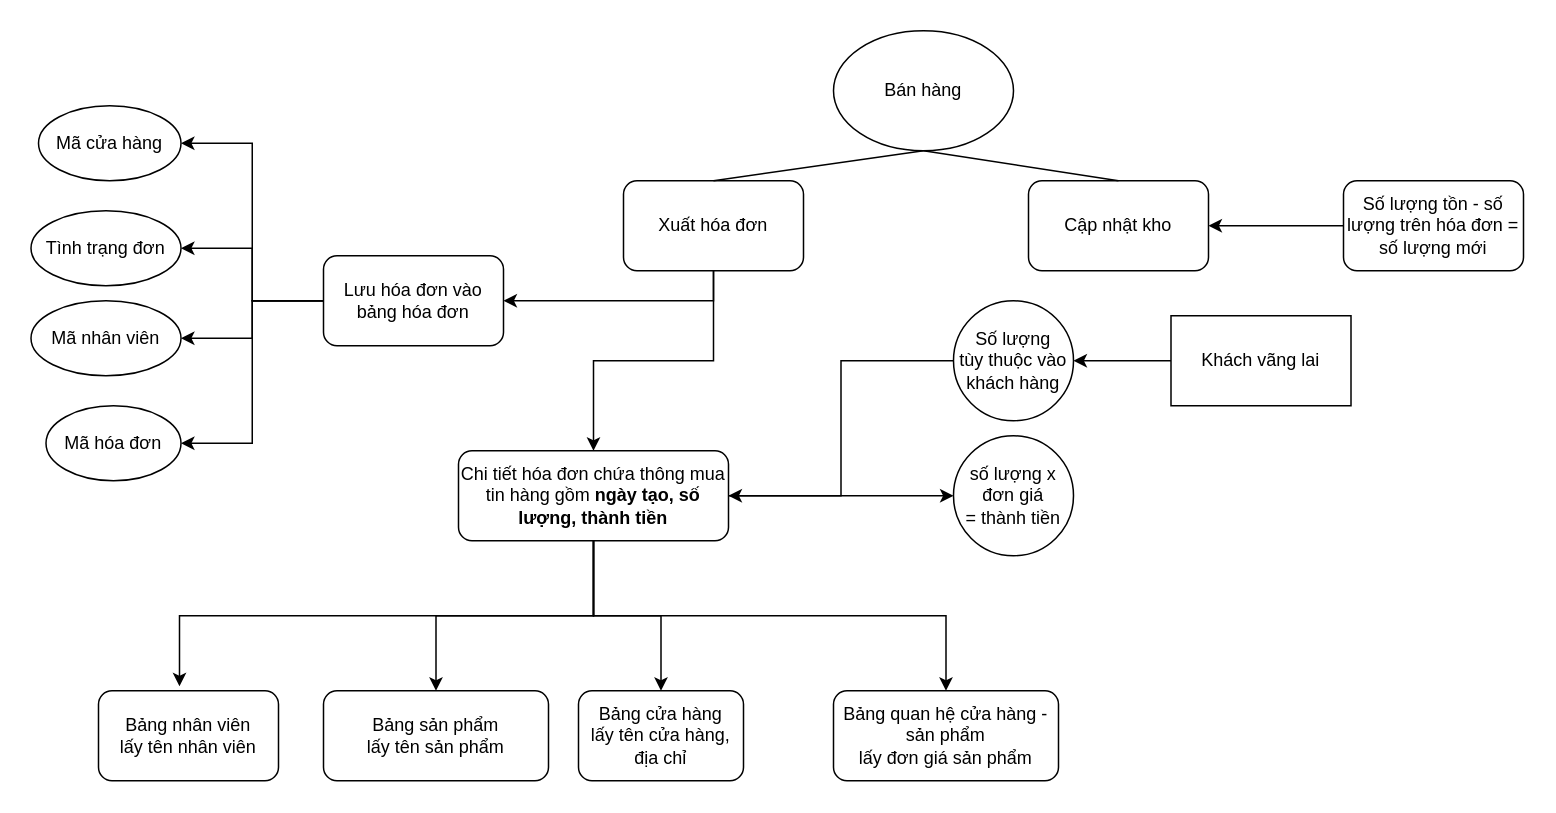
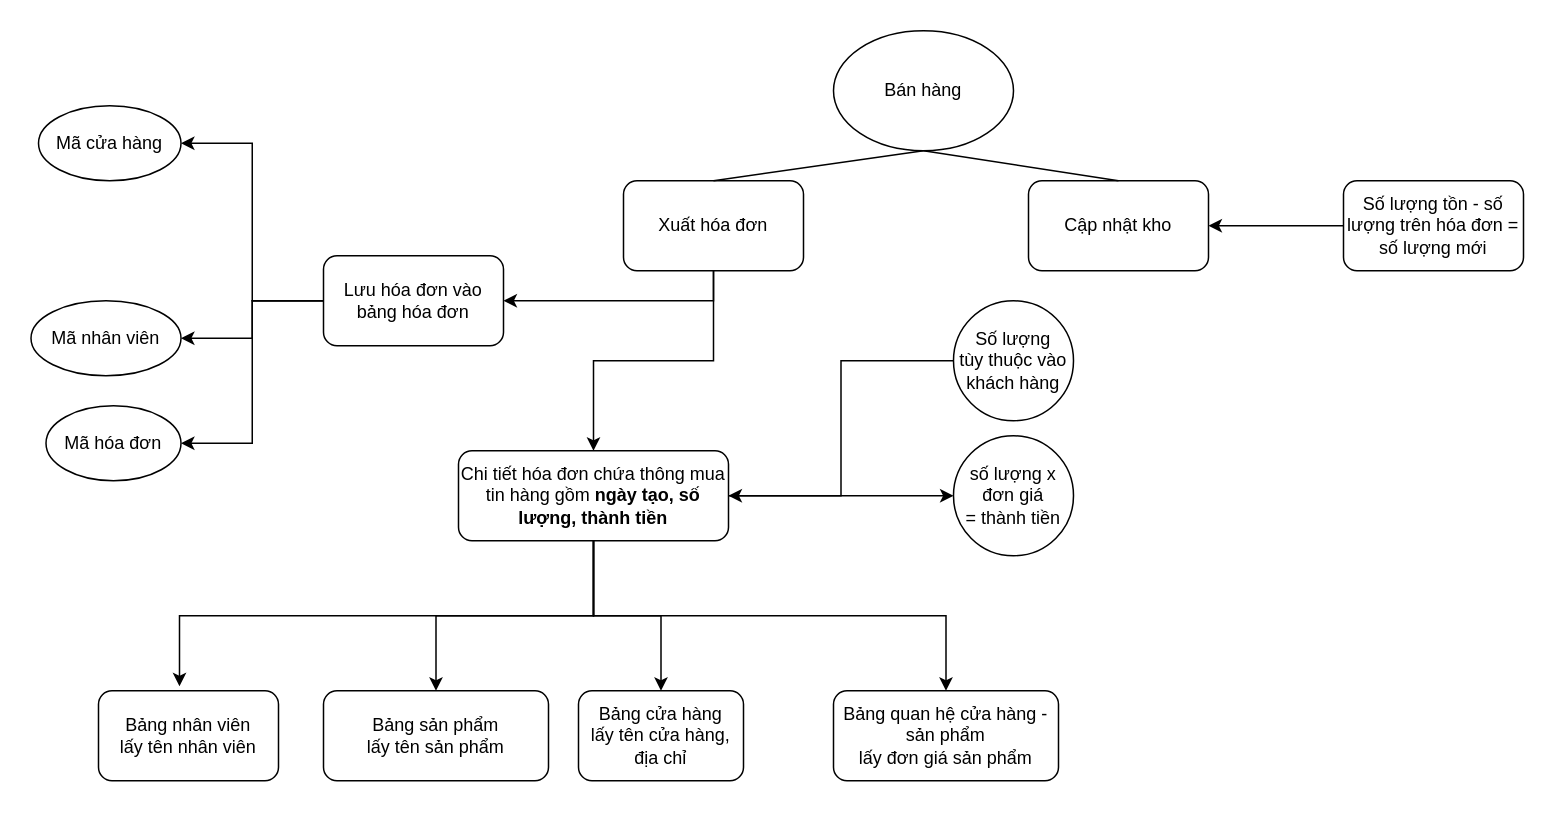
  <mxCell id="0" />
  <mxCell id="1" parent="0" />
  <mxCell id="2" value="Bán hàng" style="ellipse;whiteSpace=wrap;html=1;" vertex="1" parent="1"><mxGeometry x="555" y="20" width="120" height="80" as="geometry" /></mxCell>
  <mxCell id="3" style="edgeStyle=orthogonalEdgeStyle;rounded=0;orthogonalLoop=1;jettySize=auto;html=1;exitX=0.5;exitY=1;exitDx=0;exitDy=0;" edge="1" parent="1" source="5" target="19"><mxGeometry relative="1" as="geometry" /></mxCell>
  <mxCell id="4" style="edgeStyle=orthogonalEdgeStyle;rounded=0;orthogonalLoop=1;jettySize=auto;html=1;exitX=0.5;exitY=1;exitDx=0;exitDy=0;entryX=0.5;entryY=0;entryDx=0;entryDy=0;" edge="1" parent="1" source="5" target="14"><mxGeometry relative="1" as="geometry" /></mxCell>
  <mxCell id="5" value="Xuất hóa đơn" style="rounded=1;whiteSpace=wrap;html=1;" vertex="1" parent="1"><mxGeometry x="415" y="120" width="120" height="60" as="geometry" /></mxCell>
  <mxCell id="6" value="Cập nhật kho" style="rounded=1;whiteSpace=wrap;html=1;" vertex="1" parent="1"><mxGeometry x="685" y="120" width="120" height="60" as="geometry" /></mxCell>
  <mxCell id="7" value="" style="endArrow=none;html=1;entryX=0.5;entryY=0;entryDx=0;entryDy=0;exitX=0.5;exitY=1;exitDx=0;exitDy=0;" edge="1" parent="1" source="2" target="5"><mxGeometry width="50" height="50" relative="1" as="geometry"><mxPoint x="605" y="150" as="sourcePoint" /><mxPoint x="655" y="100" as="targetPoint" /></mxGeometry></mxCell>
  <mxCell id="8" value="" style="endArrow=none;html=1;entryX=0.5;entryY=0;entryDx=0;entryDy=0;exitX=0.5;exitY=1;exitDx=0;exitDy=0;" edge="1" parent="1" source="2" target="6"><mxGeometry width="50" height="50" relative="1" as="geometry"><mxPoint x="615" y="140" as="sourcePoint" /><mxPoint x="775" y="130" as="targetPoint" /></mxGeometry></mxCell>
  <mxCell id="9" style="edgeStyle=orthogonalEdgeStyle;rounded=0;orthogonalLoop=1;jettySize=auto;html=1;exitX=0.5;exitY=1;exitDx=0;exitDy=0;entryX=0.5;entryY=0;entryDx=0;entryDy=0;" edge="1" parent="1" source="14" target="21"><mxGeometry relative="1" as="geometry" /></mxCell>
  <mxCell id="10" style="edgeStyle=orthogonalEdgeStyle;rounded=0;orthogonalLoop=1;jettySize=auto;html=1;exitX=0.5;exitY=1;exitDx=0;exitDy=0;entryX=0.5;entryY=0;entryDx=0;entryDy=0;" edge="1" parent="1" source="14" target="20"><mxGeometry relative="1" as="geometry" /></mxCell>
  <mxCell id="11" style="edgeStyle=orthogonalEdgeStyle;rounded=0;orthogonalLoop=1;jettySize=auto;html=1;exitX=0.5;exitY=1;exitDx=0;exitDy=0;entryX=0.5;entryY=0;entryDx=0;entryDy=0;" edge="1" parent="1" source="14" target="22"><mxGeometry relative="1" as="geometry" /></mxCell>
  <mxCell id="12" style="edgeStyle=orthogonalEdgeStyle;rounded=0;orthogonalLoop=1;jettySize=auto;html=1;exitX=0.5;exitY=1;exitDx=0;exitDy=0;entryX=0.45;entryY=-0.05;entryDx=0;entryDy=0;entryPerimeter=0;" edge="1" parent="1" source="14" target="23"><mxGeometry relative="1" as="geometry" /></mxCell>
  <mxCell id="13" style="edgeStyle=orthogonalEdgeStyle;rounded=0;orthogonalLoop=1;jettySize=auto;html=1;exitX=1;exitY=0.5;exitDx=0;exitDy=0;entryX=0;entryY=0.5;entryDx=0;entryDy=0;" edge="1" parent="1" source="14" target="26"><mxGeometry relative="1" as="geometry" /></mxCell>
  <mxCell id="14" value="Chi tiết hóa đơn chứa thông mua tin hàng gồm &lt;b&gt;ngày tạo, số lượng, thành tiền&lt;/b&gt;" style="rounded=1;whiteSpace=wrap;html=1;" vertex="1" parent="1"><mxGeometry x="305" y="300" width="180" height="60" as="geometry" /></mxCell>
  <mxCell id="15" style="edgeStyle=orthogonalEdgeStyle;rounded=0;orthogonalLoop=1;jettySize=auto;html=1;exitX=0;exitY=0.5;exitDx=0;exitDy=0;entryX=1;entryY=0.5;entryDx=0;entryDy=0;" edge="1" parent="1" source="19" target="29"><mxGeometry relative="1" as="geometry" /></mxCell>
  <mxCell id="16" style="edgeStyle=orthogonalEdgeStyle;rounded=0;orthogonalLoop=1;jettySize=auto;html=1;exitX=0;exitY=0.5;exitDx=0;exitDy=0;entryX=1;entryY=0.5;entryDx=0;entryDy=0;" edge="1" parent="1" source="19" target="30"><mxGeometry relative="1" as="geometry" /></mxCell>
- <mxCell id="17" style="edgeStyle=orthogonalEdgeStyle;rounded=0;orthogonalLoop=1;jettySize=auto;html=1;exitX=0;exitY=0.5;exitDx=0;exitDy=0;entryX=1;entryY=0.5;entryDx=0;entryDy=0;" edge="1" parent="1" source="19" target="31"><mxGeometry relative="1" as="geometry" /></mxCell>
  <mxCell id="18" style="edgeStyle=orthogonalEdgeStyle;rounded=0;orthogonalLoop=1;jettySize=auto;html=1;exitX=0;exitY=0.5;exitDx=0;exitDy=0;entryX=1;entryY=0.5;entryDx=0;entryDy=0;" edge="1" parent="1" source="19" target="32"><mxGeometry relative="1" as="geometry" /></mxCell>
  <mxCell id="19" value="Lưu hóa đơn vào bảng hóa đơn" style="rounded=1;whiteSpace=wrap;html=1;" vertex="1" parent="1"><mxGeometry x="215" y="170" width="120" height="60" as="geometry" /></mxCell>
  <mxCell id="20" value="Bảng cửa hàng&lt;br&gt;lấy tên cửa hàng, địa chỉ" style="rounded=1;whiteSpace=wrap;html=1;" vertex="1" parent="1"><mxGeometry x="385" y="460" width="110" height="60" as="geometry" /></mxCell>
  <mxCell id="21" value="Bảng sản phẩm&lt;br&gt;lấy tên sản phẩm" style="rounded=1;whiteSpace=wrap;html=1;" vertex="1" parent="1"><mxGeometry x="215" y="460" width="150" height="60" as="geometry" /></mxCell>
  <mxCell id="22" value="Bảng quan hệ cửa hàng - sản phẩm&lt;br&gt;lấy đơn giá sản phẩm" style="rounded=1;whiteSpace=wrap;html=1;" vertex="1" parent="1"><mxGeometry x="555" y="460" width="150" height="60" as="geometry" /></mxCell>
  <mxCell id="23" value="Bảng nhân viên&lt;br&gt;lấy tên nhân viên" style="rounded=1;whiteSpace=wrap;html=1;" vertex="1" parent="1"><mxGeometry x="65" y="460" width="120" height="60" as="geometry" /></mxCell>
  <mxCell id="24" style="edgeStyle=orthogonalEdgeStyle;rounded=0;orthogonalLoop=1;jettySize=auto;html=1;exitX=0;exitY=0.5;exitDx=0;exitDy=0;entryX=1;entryY=0.5;entryDx=0;entryDy=0;" edge="1" parent="1" source="25" target="14"><mxGeometry relative="1" as="geometry" /></mxCell>
  <mxCell id="25" value="Số lượng&lt;br&gt;tùy thuộc vào khách hàng" style="ellipse;whiteSpace=wrap;html=1;aspect=fixed;" vertex="1" parent="1"><mxGeometry x="635" y="200" width="80" height="80" as="geometry" /></mxCell>
  <mxCell id="26" value="số lượng x đơn giá&lt;br&gt;= thành tiền" style="ellipse;whiteSpace=wrap;html=1;aspect=fixed;" vertex="1" parent="1"><mxGeometry x="635" y="290" width="80" height="80" as="geometry" /></mxCell>
  <mxCell id="27" style="edgeStyle=orthogonalEdgeStyle;rounded=0;orthogonalLoop=1;jettySize=auto;html=1;exitX=0;exitY=0.5;exitDx=0;exitDy=0;entryX=1;entryY=0.5;entryDx=0;entryDy=0;" edge="1" parent="1" source="28" target="6"><mxGeometry relative="1" as="geometry" /></mxCell>
  <mxCell id="28" value="Số lượng tồn - số lượng trên hóa đơn = số lượng mới" style="rounded=1;whiteSpace=wrap;html=1;" vertex="1" parent="1"><mxGeometry x="895" y="120" width="120" height="60" as="geometry" /></mxCell>
  <mxCell id="29" value="Mã hóa đơn" style="ellipse;whiteSpace=wrap;html=1;" vertex="1" parent="1"><mxGeometry x="30" y="270" width="90" height="50" as="geometry" /></mxCell>
  <mxCell id="30" value="Mã cửa hàng" style="ellipse;whiteSpace=wrap;html=1;" vertex="1" parent="1"><mxGeometry x="25" y="70" width="95" height="50" as="geometry" /></mxCell>
- <mxCell id="31" value="Tình trạng đơn" style="ellipse;whiteSpace=wrap;html=1;" vertex="1" parent="1"><mxGeometry x="20" y="140" width="100" height="50" as="geometry" /></mxCell>
  <mxCell id="32" value="Mã nhân viên" style="ellipse;whiteSpace=wrap;html=1;" vertex="1" parent="1"><mxGeometry x="20" y="200" width="100" height="50" as="geometry" /></mxCell>
- <mxCell id="33" style="edgeStyle=orthogonalEdgeStyle;rounded=0;orthogonalLoop=1;jettySize=auto;html=1;exitX=0;exitY=0.5;exitDx=0;exitDy=0;entryX=1;entryY=0.5;entryDx=0;entryDy=0;" edge="1" parent="1" source="34" target="25"><mxGeometry relative="1" as="geometry" /></mxCell>
- <mxCell id="34" value="Khách vãng lai" style="rounded=0;whiteSpace=wrap;html=1;" vertex="1" parent="1"><mxGeometry x="780" y="210" width="120" height="60" as="geometry" /></mxCell>
